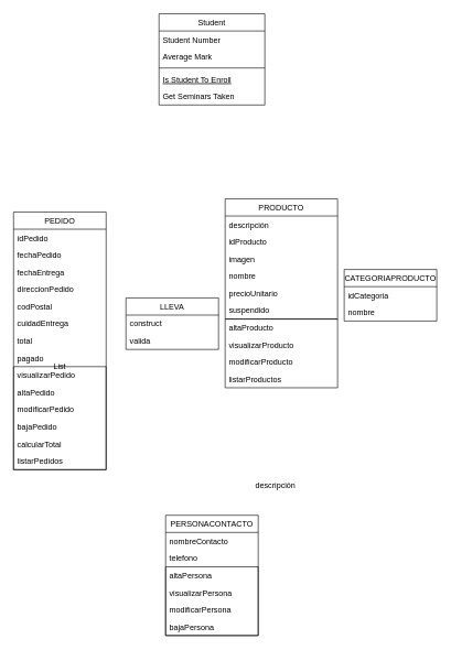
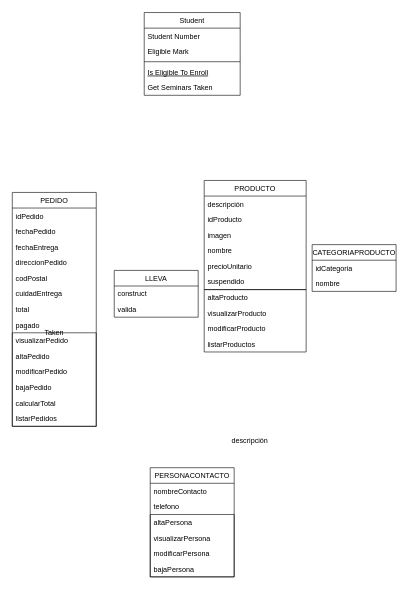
  <mxCell id="0" />
  <mxCell id="1" parent="0" />
  <mxCell id="2" value="Student" style="swimlane;fontStyle=0;align=center;verticalAlign=top;childLayout=stackLayout;horizontal=1;startSize=26;horizontalStack=0;resizeParent=1;resizeLast=0;collapsible=1;marginBottom=0;rounded=0;shadow=0;strokeWidth=1;" parent="1" vertex="1"><mxGeometry x="240" y="20" width="160" height="138" as="geometry"><mxRectangle x="130" y="380" width="160" height="26" as="alternateBounds" /></mxGeometry></mxCell>
  <mxCell id="3" value="Student Number" style="text;align=left;verticalAlign=top;spacingLeft=4;spacingRight=4;overflow=hidden;rotatable=0;points=[[0,0.5],[1,0.5]];portConstraint=eastwest;" parent="2" vertex="1"><mxGeometry y="26" width="160" height="26" as="geometry" /></mxCell>
- <mxCell id="4" value="Average Mark" style="text;align=left;verticalAlign=top;spacingLeft=4;spacingRight=4;overflow=hidden;rotatable=0;points=[[0,0.5],[1,0.5]];portConstraint=eastwest;rounded=0;shadow=0;html=0;" parent="2" vertex="1"><mxGeometry y="52" width="160" height="26" as="geometry" /></mxCell>
+ <mxCell id="4" value="Eligible Mark" style="text;align=left;verticalAlign=top;spacingLeft=4;spacingRight=4;overflow=hidden;rotatable=0;points=[[0,0.5],[1,0.5]];portConstraint=eastwest;rounded=0;shadow=0;html=0;" parent="2" vertex="1"><mxGeometry y="52" width="160" height="26" as="geometry" /></mxCell>
  <mxCell id="5" value="" style="line;html=1;strokeWidth=1;align=left;verticalAlign=middle;spacingTop=-1;spacingLeft=3;spacingRight=3;rotatable=0;labelPosition=right;points=[];portConstraint=eastwest;" parent="2" vertex="1"><mxGeometry y="78" width="160" height="8" as="geometry" /></mxCell>
- <mxCell id="6" value="Is Student To Enroll" style="text;align=left;verticalAlign=top;spacingLeft=4;spacingRight=4;overflow=hidden;rotatable=0;points=[[0,0.5],[1,0.5]];portConstraint=eastwest;fontStyle=4" parent="2" vertex="1"><mxGeometry y="86" width="160" height="26" as="geometry" /></mxCell>
+ <mxCell id="6" value="Is Eligible To Enroll" style="text;align=left;verticalAlign=top;spacingLeft=4;spacingRight=4;overflow=hidden;rotatable=0;points=[[0,0.5],[1,0.5]];portConstraint=eastwest;fontStyle=4" parent="2" vertex="1"><mxGeometry y="86" width="160" height="26" as="geometry" /></mxCell>
  <mxCell id="7" value="Get Seminars Taken" style="text;align=left;verticalAlign=top;spacingLeft=4;spacingRight=4;overflow=hidden;rotatable=0;points=[[0,0.5],[1,0.5]];portConstraint=eastwest;" parent="2" vertex="1"><mxGeometry y="112" width="160" height="26" as="geometry" /></mxCell>
  <mxCell id="8" value="PEDIDO" style="swimlane;fontStyle=0;childLayout=stackLayout;horizontal=1;startSize=26;horizontalStack=0;resizeParent=1;resizeParentMax=0;resizeLast=0;collapsible=1;marginBottom=0;" vertex="1" parent="1"><mxGeometry x="20" y="320" width="140" height="390" as="geometry" /></mxCell>
  <mxCell id="9" value="idPedido" style="text;strokeColor=none;fillColor=none;align=left;verticalAlign=top;spacingLeft=4;spacingRight=4;overflow=hidden;rotatable=0;points=[[0,0.5],[1,0.5]];portConstraint=eastwest;" vertex="1" parent="8"><mxGeometry y="26" width="140" height="26" as="geometry" /></mxCell>
  <mxCell id="10" value="fechaPedido" style="text;strokeColor=none;fillColor=none;align=left;verticalAlign=top;spacingLeft=4;spacingRight=4;overflow=hidden;rotatable=0;points=[[0,0.5],[1,0.5]];portConstraint=eastwest;" vertex="1" parent="8"><mxGeometry y="52" width="140" height="26" as="geometry" /></mxCell>
  <mxCell id="11" value="fechaEntrega" style="text;strokeColor=none;fillColor=none;align=left;verticalAlign=top;spacingLeft=4;spacingRight=4;overflow=hidden;rotatable=0;points=[[0,0.5],[1,0.5]];portConstraint=eastwest;" vertex="1" parent="8"><mxGeometry y="78" width="140" height="26" as="geometry" /></mxCell>
  <mxCell id="12" value="direccionPedido" style="text;strokeColor=none;fillColor=none;align=left;verticalAlign=top;spacingLeft=4;spacingRight=4;overflow=hidden;rotatable=0;points=[[0,0.5],[1,0.5]];portConstraint=eastwest;" vertex="1" parent="8"><mxGeometry y="104" width="140" height="26" as="geometry" /></mxCell>
  <mxCell id="13" value="codPostal" style="text;strokeColor=none;fillColor=none;align=left;verticalAlign=top;spacingLeft=4;spacingRight=4;overflow=hidden;rotatable=0;points=[[0,0.5],[1,0.5]];portConstraint=eastwest;" vertex="1" parent="8"><mxGeometry y="130" width="140" height="26" as="geometry" /></mxCell>
  <mxCell id="14" value="cuidadEntrega" style="text;strokeColor=none;fillColor=none;align=left;verticalAlign=top;spacingLeft=4;spacingRight=4;overflow=hidden;rotatable=0;points=[[0,0.5],[1,0.5]];portConstraint=eastwest;" vertex="1" parent="8"><mxGeometry y="156" width="140" height="26" as="geometry" /></mxCell>
  <mxCell id="15" value="total" style="text;strokeColor=none;fillColor=none;align=left;verticalAlign=top;spacingLeft=4;spacingRight=4;overflow=hidden;rotatable=0;points=[[0,0.5],[1,0.5]];portConstraint=eastwest;" vertex="1" parent="8"><mxGeometry y="182" width="140" height="26" as="geometry" /></mxCell>
  <mxCell id="16" value="pagado" style="text;strokeColor=none;fillColor=none;align=left;verticalAlign=top;spacingLeft=4;spacingRight=4;overflow=hidden;rotatable=0;points=[[0,0.5],[1,0.5]];portConstraint=eastwest;" vertex="1" parent="8"><mxGeometry y="208" width="140" height="26" as="geometry" /></mxCell>
- <mxCell id="17" value="List" style="swimlane;fontStyle=0;childLayout=stackLayout;horizontal=1;startSize=0;horizontalStack=0;resizeParent=1;resizeParentMax=0;resizeLast=0;collapsible=1;marginBottom=0;" vertex="1" parent="8"><mxGeometry y="234" width="140" height="156" as="geometry" /></mxCell>
+ <mxCell id="17" value="Taken" style="swimlane;fontStyle=0;childLayout=stackLayout;horizontal=1;startSize=0;horizontalStack=0;resizeParent=1;resizeParentMax=0;resizeLast=0;collapsible=1;marginBottom=0;" vertex="1" parent="8"><mxGeometry y="234" width="140" height="156" as="geometry" /></mxCell>
  <mxCell id="18" value="visualizarPedido" style="text;strokeColor=none;fillColor=none;align=left;verticalAlign=top;spacingLeft=4;spacingRight=4;overflow=hidden;rotatable=0;points=[[0,0.5],[1,0.5]];portConstraint=eastwest;" vertex="1" parent="17"><mxGeometry width="140" height="26" as="geometry" /></mxCell>
  <mxCell id="19" value="altaPedido" style="text;strokeColor=none;fillColor=none;align=left;verticalAlign=top;spacingLeft=4;spacingRight=4;overflow=hidden;rotatable=0;points=[[0,0.5],[1,0.5]];portConstraint=eastwest;" vertex="1" parent="17"><mxGeometry y="26" width="140" height="26" as="geometry" /></mxCell>
  <mxCell id="20" value="modificarPedido" style="text;strokeColor=none;fillColor=none;align=left;verticalAlign=top;spacingLeft=4;spacingRight=4;overflow=hidden;rotatable=0;points=[[0,0.5],[1,0.5]];portConstraint=eastwest;" vertex="1" parent="17"><mxGeometry y="52" width="140" height="26" as="geometry" /></mxCell>
  <mxCell id="21" value="bajaPedido" style="text;strokeColor=none;fillColor=none;align=left;verticalAlign=top;spacingLeft=4;spacingRight=4;overflow=hidden;rotatable=0;points=[[0,0.5],[1,0.5]];portConstraint=eastwest;" vertex="1" parent="17"><mxGeometry y="78" width="140" height="26" as="geometry" /></mxCell>
  <mxCell id="22" value="calcularTotal" style="text;strokeColor=none;fillColor=none;align=left;verticalAlign=top;spacingLeft=4;spacingRight=4;overflow=hidden;rotatable=0;points=[[0,0.5],[1,0.5]];portConstraint=eastwest;" vertex="1" parent="17"><mxGeometry y="104" width="140" height="26" as="geometry" /></mxCell>
  <mxCell id="23" value="listarPedidos" style="text;strokeColor=none;fillColor=none;align=left;verticalAlign=top;spacingLeft=4;spacingRight=4;overflow=hidden;rotatable=0;points=[[0,0.5],[1,0.5]];portConstraint=eastwest;" vertex="1" parent="17"><mxGeometry y="130" width="140" height="26" as="geometry" /></mxCell>
  <mxCell id="24" value="LLEVA" style="swimlane;fontStyle=0;childLayout=stackLayout;horizontal=1;startSize=26;horizontalStack=0;resizeParent=1;resizeParentMax=0;resizeLast=0;collapsible=1;marginBottom=0;" vertex="1" parent="1"><mxGeometry x="190" y="450" width="140" height="78" as="geometry" /></mxCell>
  <mxCell id="25" value="construct" style="text;strokeColor=none;fillColor=none;align=left;verticalAlign=top;spacingLeft=4;spacingRight=4;overflow=hidden;rotatable=0;points=[[0,0.5],[1,0.5]];portConstraint=eastwest;" vertex="1" parent="24"><mxGeometry y="26" width="140" height="26" as="geometry" /></mxCell>
  <mxCell id="26" value="valida" style="text;strokeColor=none;fillColor=none;align=left;verticalAlign=top;spacingLeft=4;spacingRight=4;overflow=hidden;rotatable=0;points=[[0,0.5],[1,0.5]];portConstraint=eastwest;" vertex="1" parent="24"><mxGeometry y="52" width="140" height="26" as="geometry" /></mxCell>
  <mxCell id="27" value="CATEGORIAPRODUCTO" style="swimlane;fontStyle=0;childLayout=stackLayout;horizontal=1;startSize=26;horizontalStack=0;resizeParent=1;resizeParentMax=0;resizeLast=0;collapsible=1;marginBottom=0;" vertex="1" parent="1"><mxGeometry x="520" y="407" width="140" height="78" as="geometry" /></mxCell>
  <mxCell id="28" value="idCategoria" style="text;strokeColor=none;fillColor=none;align=left;verticalAlign=top;spacingLeft=4;spacingRight=4;overflow=hidden;rotatable=0;points=[[0,0.5],[1,0.5]];portConstraint=eastwest;" vertex="1" parent="27"><mxGeometry y="26" width="140" height="26" as="geometry" /></mxCell>
  <mxCell id="29" value="nombre" style="text;strokeColor=none;fillColor=none;align=left;verticalAlign=top;spacingLeft=4;spacingRight=4;overflow=hidden;rotatable=0;points=[[0,0.5],[1,0.5]];portConstraint=eastwest;" vertex="1" parent="27"><mxGeometry y="52" width="140" height="26" as="geometry" /></mxCell>
  <mxCell id="30" value="PERSONACONTACTO" style="swimlane;fontStyle=0;childLayout=stackLayout;horizontal=1;startSize=26;horizontalStack=0;resizeParent=1;resizeParentMax=0;resizeLast=0;collapsible=1;marginBottom=0;" vertex="1" parent="1"><mxGeometry x="250" y="779" width="140" height="182" as="geometry" /></mxCell>
  <mxCell id="31" value="nombreContacto" style="text;strokeColor=none;fillColor=none;align=left;verticalAlign=top;spacingLeft=4;spacingRight=4;overflow=hidden;rotatable=0;points=[[0,0.5],[1,0.5]];portConstraint=eastwest;" vertex="1" parent="30"><mxGeometry y="26" width="140" height="26" as="geometry" /></mxCell>
  <mxCell id="32" value="telefono" style="text;strokeColor=none;fillColor=none;align=left;verticalAlign=top;spacingLeft=4;spacingRight=4;overflow=hidden;rotatable=0;points=[[0,0.5],[1,0.5]];portConstraint=eastwest;" vertex="1" parent="30"><mxGeometry y="52" width="140" height="26" as="geometry" /></mxCell>
  <mxCell id="33" value="" style="swimlane;fontStyle=0;childLayout=stackLayout;horizontal=1;startSize=0;horizontalStack=0;resizeParent=1;resizeParentMax=0;resizeLast=0;collapsible=1;marginBottom=0;" vertex="1" parent="30"><mxGeometry y="78" width="140" height="104" as="geometry" /></mxCell>
  <mxCell id="34" value="altaPersona" style="text;strokeColor=none;fillColor=none;align=left;verticalAlign=top;spacingLeft=4;spacingRight=4;overflow=hidden;rotatable=0;points=[[0,0.5],[1,0.5]];portConstraint=eastwest;" vertex="1" parent="33"><mxGeometry width="140" height="26" as="geometry" /></mxCell>
  <mxCell id="35" value="visualizarPersona" style="text;strokeColor=none;fillColor=none;align=left;verticalAlign=top;spacingLeft=4;spacingRight=4;overflow=hidden;rotatable=0;points=[[0,0.5],[1,0.5]];portConstraint=eastwest;" vertex="1" parent="33"><mxGeometry y="26" width="140" height="26" as="geometry" /></mxCell>
  <mxCell id="36" value="modificarPersona" style="text;strokeColor=none;fillColor=none;align=left;verticalAlign=top;spacingLeft=4;spacingRight=4;overflow=hidden;rotatable=0;points=[[0,0.5],[1,0.5]];portConstraint=eastwest;" vertex="1" parent="33"><mxGeometry y="52" width="140" height="26" as="geometry" /></mxCell>
  <mxCell id="37" value="bajaPersona" style="text;strokeColor=none;fillColor=none;align=left;verticalAlign=top;spacingLeft=4;spacingRight=4;overflow=hidden;rotatable=0;points=[[0,0.5],[1,0.5]];portConstraint=eastwest;" vertex="1" parent="33"><mxGeometry y="78" width="140" height="26" as="geometry" /></mxCell>
  <mxCell id="38" value="PRODUCTO" style="swimlane;fontStyle=0;childLayout=stackLayout;horizontal=1;startSize=26;horizontalStack=0;resizeParent=1;resizeParentMax=0;resizeLast=0;collapsible=1;marginBottom=0;" vertex="1" parent="1"><mxGeometry x="340" y="300" width="170" height="182" as="geometry" /></mxCell>
  <mxCell id="39" value="descripción" style="text;strokeColor=none;fillColor=none;align=left;verticalAlign=top;spacingLeft=4;spacingRight=4;overflow=hidden;rotatable=0;points=[[0,0.5],[1,0.5]];portConstraint=eastwest;" vertex="1" parent="38"><mxGeometry y="26" width="170" height="26" as="geometry" /></mxCell>
  <mxCell id="40" value="idProducto" style="text;strokeColor=none;fillColor=none;align=left;verticalAlign=top;spacingLeft=4;spacingRight=4;overflow=hidden;rotatable=0;points=[[0,0.5],[1,0.5]];portConstraint=eastwest;" vertex="1" parent="38"><mxGeometry y="52" width="170" height="26" as="geometry" /></mxCell>
  <mxCell id="41" value="imagen" style="text;strokeColor=none;fillColor=none;align=left;verticalAlign=top;spacingLeft=4;spacingRight=4;overflow=hidden;rotatable=0;points=[[0,0.5],[1,0.5]];portConstraint=eastwest;" vertex="1" parent="38"><mxGeometry y="78" width="170" height="26" as="geometry" /></mxCell>
  <mxCell id="42" value="nombre" style="text;strokeColor=none;fillColor=none;align=left;verticalAlign=top;spacingLeft=4;spacingRight=4;overflow=hidden;rotatable=0;points=[[0,0.5],[1,0.5]];portConstraint=eastwest;" vertex="1" parent="38"><mxGeometry y="104" width="170" height="26" as="geometry" /></mxCell>
  <mxCell id="43" value="precioUnitario" style="text;strokeColor=none;fillColor=none;align=left;verticalAlign=top;spacingLeft=4;spacingRight=4;overflow=hidden;rotatable=0;points=[[0,0.5],[1,0.5]];portConstraint=eastwest;" vertex="1" parent="38"><mxGeometry y="130" width="170" height="26" as="geometry" /></mxCell>
  <mxCell id="44" value="suspendido" style="text;strokeColor=none;fillColor=none;align=left;verticalAlign=top;spacingLeft=4;spacingRight=4;overflow=hidden;rotatable=0;points=[[0,0.5],[1,0.5]];portConstraint=eastwest;" vertex="1" parent="38"><mxGeometry y="156" width="170" height="26" as="geometry" /></mxCell>
  <mxCell id="45" value="" style="swimlane;fontStyle=0;childLayout=stackLayout;horizontal=1;startSize=0;horizontalStack=0;resizeParent=1;resizeParentMax=0;resizeLast=0;collapsible=1;marginBottom=0;" vertex="1" parent="1"><mxGeometry x="340" y="482" width="170" height="104" as="geometry"><mxRectangle x="670" y="1010" width="50" height="40" as="alternateBounds" /></mxGeometry></mxCell>
  <mxCell id="46" value="altaProducto" style="text;strokeColor=none;fillColor=none;align=left;verticalAlign=top;spacingLeft=4;spacingRight=4;overflow=hidden;rotatable=0;points=[[0,0.5],[1,0.5]];portConstraint=eastwest;" vertex="1" parent="45"><mxGeometry width="170" height="26" as="geometry" /></mxCell>
  <mxCell id="47" value="visualizarProducto" style="text;strokeColor=none;fillColor=none;align=left;verticalAlign=top;spacingLeft=4;spacingRight=4;overflow=hidden;rotatable=0;points=[[0,0.5],[1,0.5]];portConstraint=eastwest;" vertex="1" parent="45"><mxGeometry y="26" width="170" height="26" as="geometry" /></mxCell>
  <mxCell id="48" value="modificarProducto" style="text;strokeColor=none;fillColor=none;align=left;verticalAlign=top;spacingLeft=4;spacingRight=4;overflow=hidden;rotatable=0;points=[[0,0.5],[1,0.5]];portConstraint=eastwest;" vertex="1" parent="45"><mxGeometry y="52" width="170" height="26" as="geometry" /></mxCell>
  <mxCell id="49" value="listarProductos" style="text;strokeColor=none;fillColor=none;align=left;verticalAlign=top;spacingLeft=4;spacingRight=4;overflow=hidden;rotatable=0;points=[[0,0.5],[1,0.5]];portConstraint=eastwest;" vertex="1" parent="45"><mxGeometry y="78" width="170" height="26" as="geometry" /></mxCell>
  <mxCell id="50" value="descripción" style="text;strokeColor=none;fillColor=none;align=left;verticalAlign=top;spacingLeft=4;spacingRight=4;overflow=hidden;rotatable=0;points=[[0,0.5],[1,0.5]];portConstraint=eastwest;" vertex="1" parent="1"><mxGeometry x="380" y="720" width="170" height="26" as="geometry" /></mxCell>
